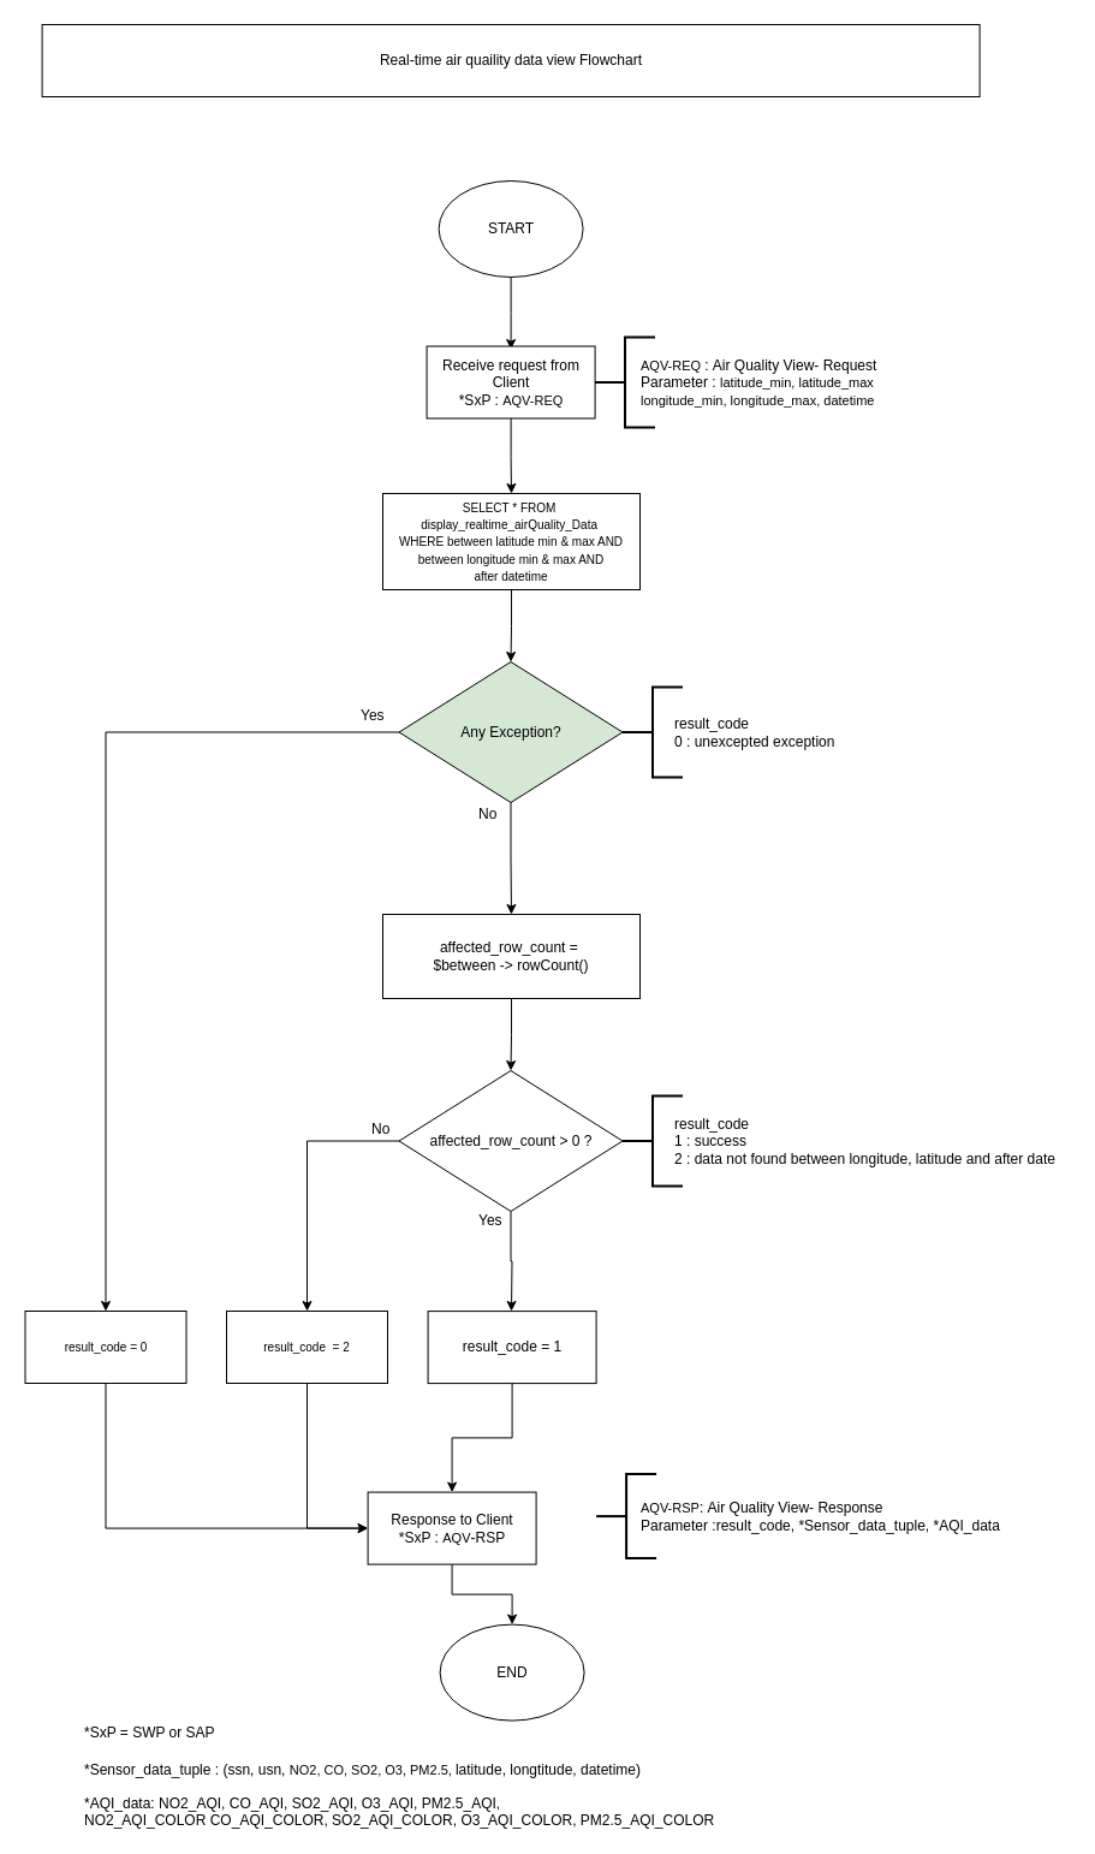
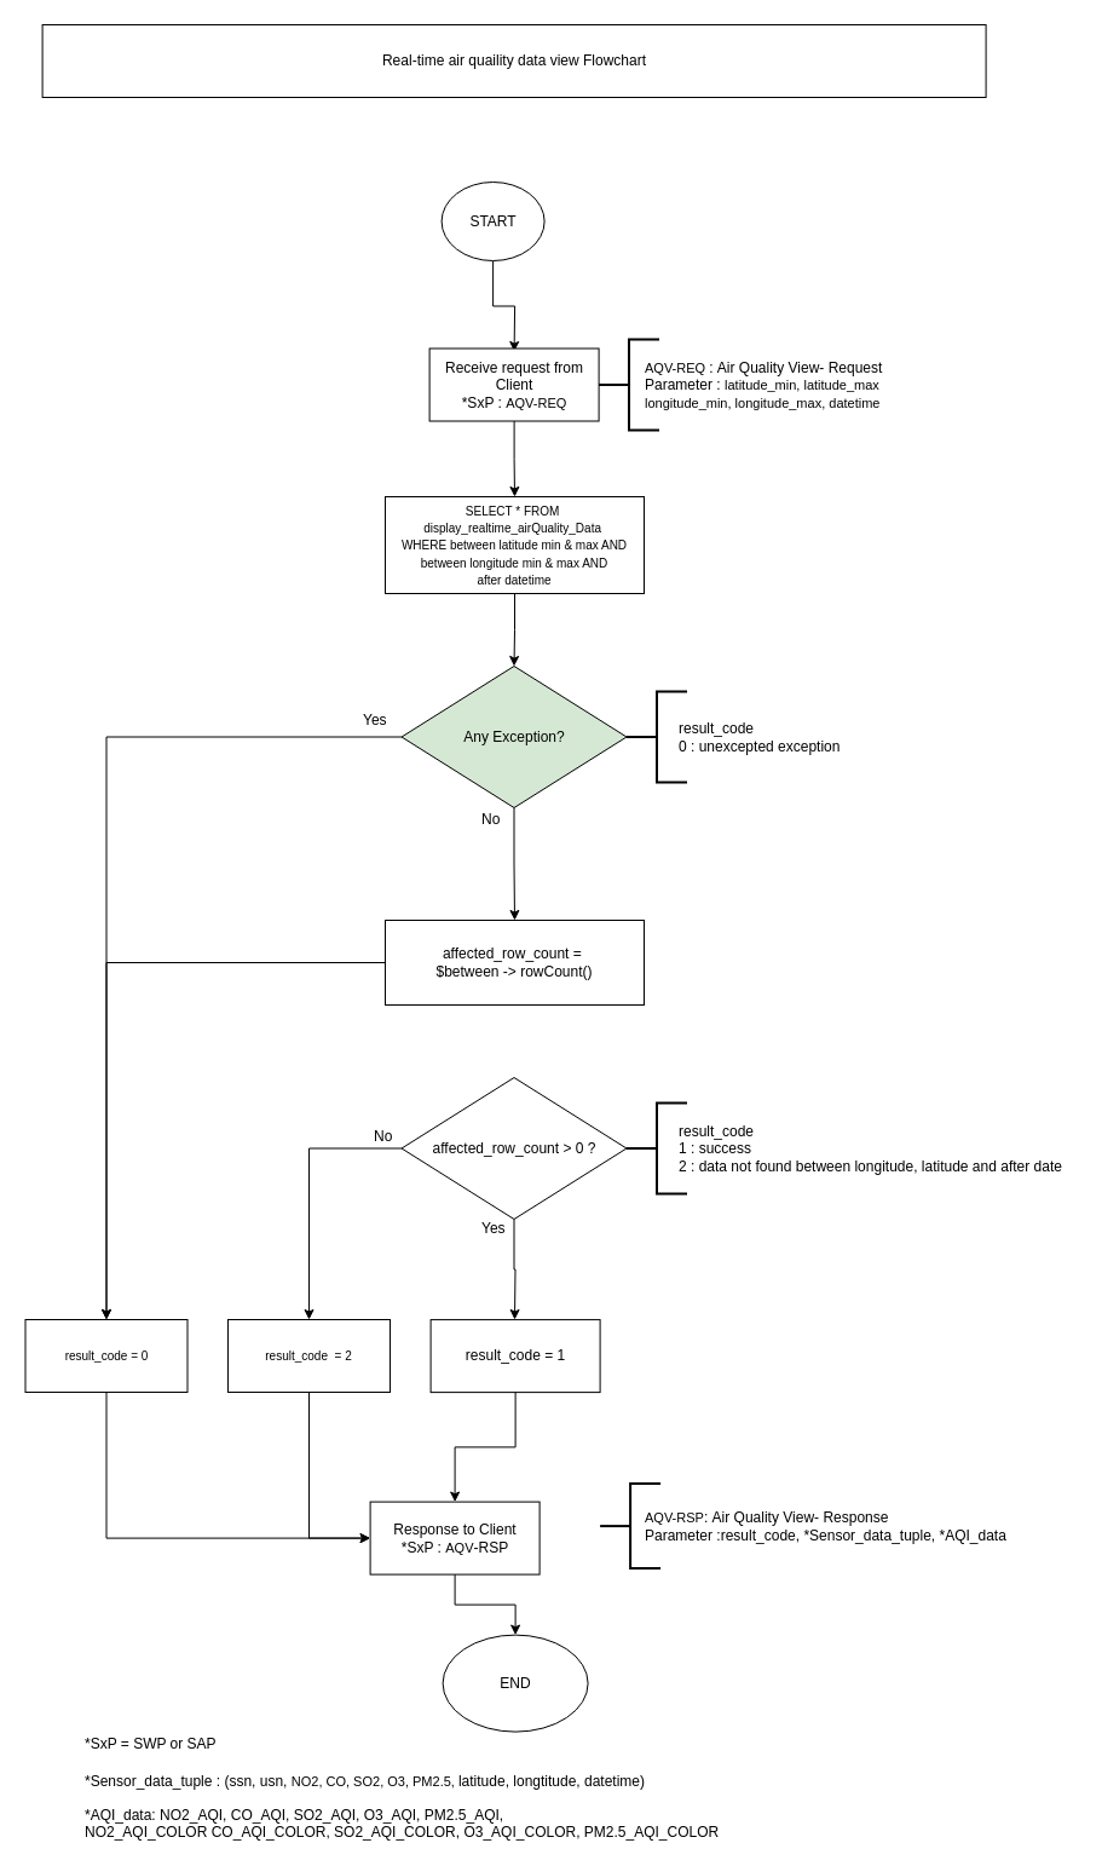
  <mxCell id="0" />
  <mxCell id="1" parent="0" />
  <mxCell id="2" style="edgeStyle=orthogonalEdgeStyle;rounded=0;orthogonalLoop=1;jettySize=auto;html=1;" parent="1" source="3" edge="1"><mxGeometry relative="1" as="geometry"><mxPoint x="424.6" y="290" as="targetPoint" /></mxGeometry></mxCell>
- <mxCell id="3" value="START" style="ellipse;whiteSpace=wrap;html=1;" parent="1" vertex="1"><mxGeometry x="364.6" y="150" width="120" height="80" as="geometry" /></mxCell>
+ <mxCell id="3" value="START" style="ellipse;whiteSpace=wrap;html=1;" parent="1" vertex="1"><mxGeometry x="364.6" y="150" width="85" height="65" as="geometry" /></mxCell>
  <mxCell id="4" style="edgeStyle=orthogonalEdgeStyle;rounded=0;orthogonalLoop=1;jettySize=auto;html=1;entryX=0.5;entryY=0;entryDx=0;entryDy=0;" parent="1" source="5" target="15" edge="1"><mxGeometry relative="1" as="geometry"><mxPoint x="424.6" y="420" as="targetPoint" /></mxGeometry></mxCell>
  <mxCell id="5" value="Receive request from Client&lt;br&gt;*SxP :&amp;nbsp;&lt;span style=&quot;font-size: 11px&quot;&gt;AQV-REQ&lt;/span&gt;" style="rounded=0;whiteSpace=wrap;html=1;" parent="1" vertex="1"><mxGeometry x="354.6" y="287.5" width="140" height="60" as="geometry" /></mxCell>
  <mxCell id="6" value="*SxP = SWP or SAP" style="text;html=1;resizable=0;points=[];autosize=1;align=left;verticalAlign=top;spacingTop=-4;" parent="1" vertex="1"><mxGeometry x="68.1" y="1430.6" width="120" height="20" as="geometry" /></mxCell>
  <mxCell id="7" value="" style="strokeWidth=2;html=1;shape=mxgraph.flowchart.annotation_2;align=left;pointerEvents=1" parent="1" vertex="1"><mxGeometry x="494.5" y="280" width="50" height="75" as="geometry" /></mxCell>
  <mxCell id="8" value="Real-time air quaility data view Flowchart" style="rounded=0;whiteSpace=wrap;html=1;" parent="1" vertex="1"><mxGeometry x="34.6" y="20" width="780" height="60" as="geometry" /></mxCell>
  <mxCell id="9" style="edgeStyle=orthogonalEdgeStyle;rounded=0;orthogonalLoop=1;jettySize=auto;html=1;entryX=0.5;entryY=0;entryDx=0;entryDy=0;" parent="1" source="10" target="12" edge="1"><mxGeometry relative="1" as="geometry"><mxPoint x="425.6" y="1340.6" as="targetPoint" /></mxGeometry></mxCell>
  <mxCell id="10" value="Response to Client&lt;br&gt;*SxP :&amp;nbsp;&lt;span style=&quot;font-size: 11px&quot;&gt;AQV&lt;/span&gt;-RSP" style="rounded=0;whiteSpace=wrap;html=1;" parent="1" vertex="1"><mxGeometry x="305.6" y="1240.6" width="140" height="60" as="geometry" /></mxCell>
  <mxCell id="11" value="" style="strokeWidth=2;html=1;shape=mxgraph.flowchart.annotation_2;align=left;pointerEvents=1" parent="1" vertex="1"><mxGeometry x="495.6" y="1225.6" width="50" height="70" as="geometry" /></mxCell>
  <mxCell id="12" value="END" style="ellipse;whiteSpace=wrap;html=1;" parent="1" vertex="1"><mxGeometry x="365.6" y="1350.6" width="120" height="80" as="geometry" /></mxCell>
  <mxCell id="13" value="*Sensor_data_tuple : (&lt;span style=&quot;white-space: nowrap&quot;&gt;ssn, usn,&amp;nbsp;&lt;/span&gt;&lt;span style=&quot;font-size: 11px&quot;&gt;NO2, CO, SO2, O3, PM2.5,&amp;nbsp;&lt;/span&gt;&lt;span style=&quot;white-space: nowrap&quot;&gt;latitude,&amp;nbsp;longtitude, datetime&lt;/span&gt;)" style="text;html=1;strokeColor=none;fillColor=none;align=left;verticalAlign=middle;whiteSpace=wrap;rounded=0;" parent="1" vertex="1"><mxGeometry x="68" y="1453" width="491" height="37" as="geometry" /></mxCell>
  <mxCell id="14" style="edgeStyle=orthogonalEdgeStyle;rounded=0;orthogonalLoop=1;jettySize=auto;html=1;entryX=0.5;entryY=0;entryDx=0;entryDy=0;" parent="1" source="15" target="30" edge="1"><mxGeometry relative="1" as="geometry" /></mxCell>
  <mxCell id="15" value="&lt;span style=&quot;font-size: 10px&quot;&gt;SELECT * FROM&amp;nbsp;&lt;br&gt;&lt;/span&gt;&lt;span style=&quot;font-size: 10px&quot;&gt;display_realtime_airQuality_Data&amp;nbsp;&lt;br&gt;WHERE between latitude min &amp;amp; max AND&lt;br&gt;between longitude min &amp;amp; max AND&lt;br&gt;after datetime&lt;br&gt;&lt;/span&gt;" style="rounded=0;whiteSpace=wrap;html=1;align=center;" parent="1" vertex="1"><mxGeometry x="318" y="410" width="214" height="80" as="geometry" /></mxCell>
  <mxCell id="16" style="edgeStyle=orthogonalEdgeStyle;rounded=0;orthogonalLoop=1;jettySize=auto;html=1;" parent="1" source="18" edge="1"><mxGeometry relative="1" as="geometry"><mxPoint x="425" y="1090" as="targetPoint" /></mxGeometry></mxCell>
  <mxCell id="17" style="edgeStyle=orthogonalEdgeStyle;rounded=0;orthogonalLoop=1;jettySize=auto;html=1;entryX=0.5;entryY=0;entryDx=0;entryDy=0;" parent="1" source="18" target="22" edge="1"><mxGeometry relative="1" as="geometry" /></mxCell>
  <mxCell id="18" value="&lt;span style=&quot;white-space: normal&quot;&gt;affected_row_count &amp;gt; 0 ?&lt;/span&gt;" style="rhombus;whiteSpace=wrap;html=1;align=center;" parent="1" vertex="1"><mxGeometry x="331.5" y="890" width="186" height="117" as="geometry" /></mxCell>
- <mxCell id="19" value="" style="edgeStyle=orthogonalEdgeStyle;rounded=0;orthogonalLoop=1;jettySize=auto;html=1;" parent="1" source="20" target="18" edge="1"><mxGeometry relative="1" as="geometry" /></mxCell>
+ <mxCell id="19" value="" style="edgeStyle=orthogonalEdgeStyle;rounded=0;orthogonalLoop=1;jettySize=auto;html=1;" parent="1" source="20" target="34" edge="1"><mxGeometry relative="1" as="geometry" /></mxCell>
  <mxCell id="20" value="affected_row_count =&amp;nbsp;&lt;br&gt;$between -&amp;gt; rowCount()" style="rounded=0;whiteSpace=wrap;html=1;align=center;" parent="1" vertex="1"><mxGeometry x="318" y="760" width="214" height="70" as="geometry" /></mxCell>
  <mxCell id="21" style="edgeStyle=orthogonalEdgeStyle;rounded=0;orthogonalLoop=1;jettySize=auto;html=1;entryX=0;entryY=0.5;entryDx=0;entryDy=0;exitX=0.5;exitY=1;exitDx=0;exitDy=0;" parent="1" source="22" target="10" edge="1"><mxGeometry relative="1" as="geometry" /></mxCell>
  <mxCell id="22" value="&lt;span style=&quot;font-size: 10px&quot;&gt;result_code&amp;nbsp; = 2&lt;/span&gt;" style="rounded=0;whiteSpace=wrap;html=1;align=center;" parent="1" vertex="1"><mxGeometry x="188" y="1090" width="134" height="60" as="geometry" /></mxCell>
  <mxCell id="23" value="No" style="text;html=1;resizable=0;points=[];autosize=1;align=left;verticalAlign=top;spacingTop=-4;" parent="1" vertex="1"><mxGeometry x="307" y="929" width="30" height="20" as="geometry" /></mxCell>
  <mxCell id="24" value="Yes" style="text;html=1;resizable=0;points=[];autosize=1;align=left;verticalAlign=top;spacingTop=-4;" parent="1" vertex="1"><mxGeometry x="396" y="1005" width="30" height="20" as="geometry" /></mxCell>
  <mxCell id="25" value="" style="strokeWidth=2;html=1;shape=mxgraph.flowchart.annotation_2;align=left;pointerEvents=1" parent="1" vertex="1"><mxGeometry x="517.5" y="911" width="50" height="75" as="geometry" /></mxCell>
  <mxCell id="26" value="result_code&lt;br&gt;1 : success&lt;br&gt;2 : data not found between longitude, latitude and after date" style="text;html=1;strokeColor=none;fillColor=none;align=left;verticalAlign=middle;whiteSpace=wrap;rounded=0;" parent="1" vertex="1"><mxGeometry x="559" y="923" width="330" height="52" as="geometry" /></mxCell>
  <mxCell id="27" value="&lt;span style=&quot;font-size: 11px&quot;&gt;AQV-REQ&amp;nbsp;&lt;/span&gt;&lt;span style=&quot;white-space: nowrap&quot;&gt;:&amp;nbsp;&lt;/span&gt;Air Quality View- Request&lt;br style=&quot;white-space: nowrap&quot;&gt;&lt;span style=&quot;white-space: nowrap&quot;&gt;Parameter :&amp;nbsp;&lt;/span&gt;&lt;span style=&quot;font-size: 11px ; text-align: center&quot;&gt;latitude_min, latitude_max&lt;/span&gt;&lt;br style=&quot;font-size: 11px ; text-align: center&quot;&gt;&lt;span style=&quot;font-size: 11px ; text-align: center&quot;&gt;longitude_min, longitude_max, datetime&lt;/span&gt;" style="text;html=1;strokeColor=none;fillColor=none;align=left;verticalAlign=middle;whiteSpace=wrap;rounded=0;" parent="1" vertex="1"><mxGeometry x="530.5" y="281" width="240" height="73" as="geometry" /></mxCell>
  <mxCell id="28" style="edgeStyle=orthogonalEdgeStyle;rounded=0;orthogonalLoop=1;jettySize=auto;html=1;entryX=0.5;entryY=0;entryDx=0;entryDy=0;" parent="1" source="30" target="20" edge="1"><mxGeometry relative="1" as="geometry" /></mxCell>
  <mxCell id="29" style="edgeStyle=orthogonalEdgeStyle;rounded=0;orthogonalLoop=1;jettySize=auto;html=1;entryX=0.5;entryY=0;entryDx=0;entryDy=0;" parent="1" source="30" target="34" edge="1"><mxGeometry relative="1" as="geometry" /></mxCell>
  <mxCell id="30" value="Any Exception?" style="rhombus;whiteSpace=wrap;html=1;align=center;fillColor=#d5e8d4;" parent="1" vertex="1"><mxGeometry x="331.5" y="550" width="186" height="117" as="geometry" /></mxCell>
  <mxCell id="31" value="" style="strokeWidth=2;html=1;shape=mxgraph.flowchart.annotation_2;align=left;pointerEvents=1" parent="1" vertex="1"><mxGeometry x="517.5" y="571" width="50" height="75" as="geometry" /></mxCell>
  <mxCell id="32" value="result_code&lt;br&gt;0 : unexcepted exception" style="text;html=1;strokeColor=none;fillColor=none;align=left;verticalAlign=middle;whiteSpace=wrap;rounded=0;" parent="1" vertex="1"><mxGeometry x="559" y="583" width="150" height="52" as="geometry" /></mxCell>
  <mxCell id="33" style="edgeStyle=orthogonalEdgeStyle;rounded=0;orthogonalLoop=1;jettySize=auto;html=1;entryX=0;entryY=0.5;entryDx=0;entryDy=0;exitX=0.5;exitY=1;exitDx=0;exitDy=0;" parent="1" source="34" target="10" edge="1"><mxGeometry relative="1" as="geometry" /></mxCell>
  <mxCell id="34" value="&lt;span style=&quot;font-size: 10px&quot;&gt;result_code = 0&lt;/span&gt;" style="rounded=0;whiteSpace=wrap;html=1;align=center;" parent="1" vertex="1"><mxGeometry x="20.5" y="1090" width="134" height="60" as="geometry" /></mxCell>
  <mxCell id="35" value="Yes" style="text;html=1;resizable=0;points=[];autosize=1;align=left;verticalAlign=top;spacingTop=-4;" parent="1" vertex="1"><mxGeometry x="297.5" y="585" width="30" height="20" as="geometry" /></mxCell>
  <mxCell id="36" value="No" style="text;html=1;resizable=0;points=[];autosize=1;align=left;verticalAlign=top;spacingTop=-4;" parent="1" vertex="1"><mxGeometry x="396" y="667" width="30" height="20" as="geometry" /></mxCell>
  <mxCell id="37" style="edgeStyle=orthogonalEdgeStyle;rounded=0;orthogonalLoop=1;jettySize=auto;html=1;entryX=0.5;entryY=0;entryDx=0;entryDy=0;" parent="1" source="38" target="10" edge="1"><mxGeometry relative="1" as="geometry" /></mxCell>
  <mxCell id="38" value="result_code = 1" style="rounded=0;whiteSpace=wrap;html=1;" parent="1" vertex="1"><mxGeometry x="355.6" y="1090.1" width="140" height="60" as="geometry" /></mxCell>
  <mxCell id="39" value="&lt;span style=&quot;font-size: 11px&quot;&gt;AQV-RSP&lt;/span&gt;&lt;span style=&quot;white-space: nowrap&quot;&gt;:&amp;nbsp;&lt;/span&gt;&lt;span&gt;Air Quality View- Response&lt;br&gt;&lt;/span&gt;&lt;span style=&quot;white-space: nowrap&quot;&gt;Parameter :result_code, *&lt;/span&gt;&lt;span&gt;Sensor_data_tuple, *AQI_data&amp;nbsp;&lt;/span&gt;" style="text;html=1;strokeColor=none;fillColor=none;align=left;verticalAlign=middle;whiteSpace=wrap;rounded=0;" parent="1" vertex="1"><mxGeometry x="531" y="1236" width="308" height="49" as="geometry" /></mxCell>
  <mxCell id="40" value="*AQI_data: NO2_AQI, CO_AQI, SO2_AQI, O3_AQI, PM2.5_AQI,&lt;br&gt;NO2_AQI_COLOR CO_AQI_COLOR, SO2_AQI_COLOR, O3_AQI_COLOR, PM2.5_AQI_COLOR" style="text;html=1;resizable=0;points=[];autosize=1;align=left;verticalAlign=top;spacingTop=-4;" parent="1" vertex="1"><mxGeometry x="68" y="1490" width="540" height="30" as="geometry" /></mxCell>
